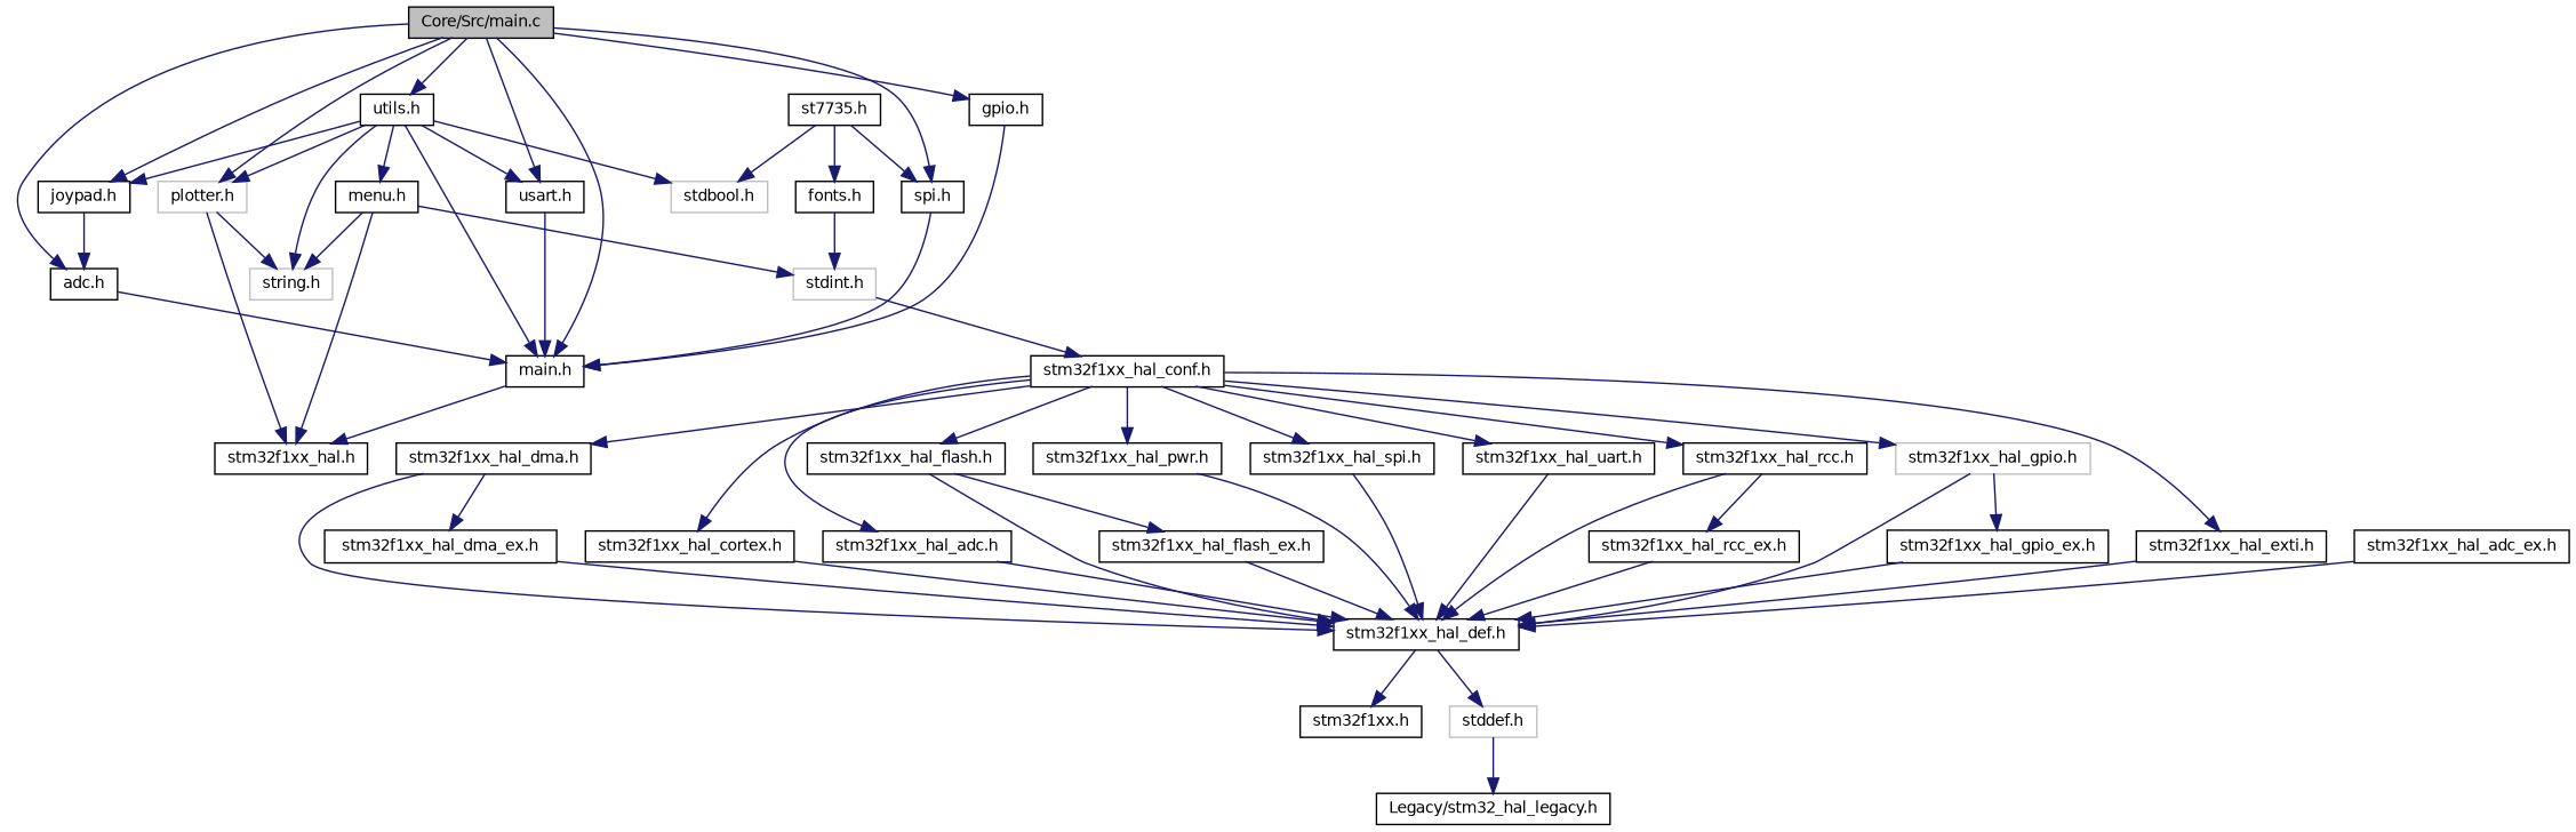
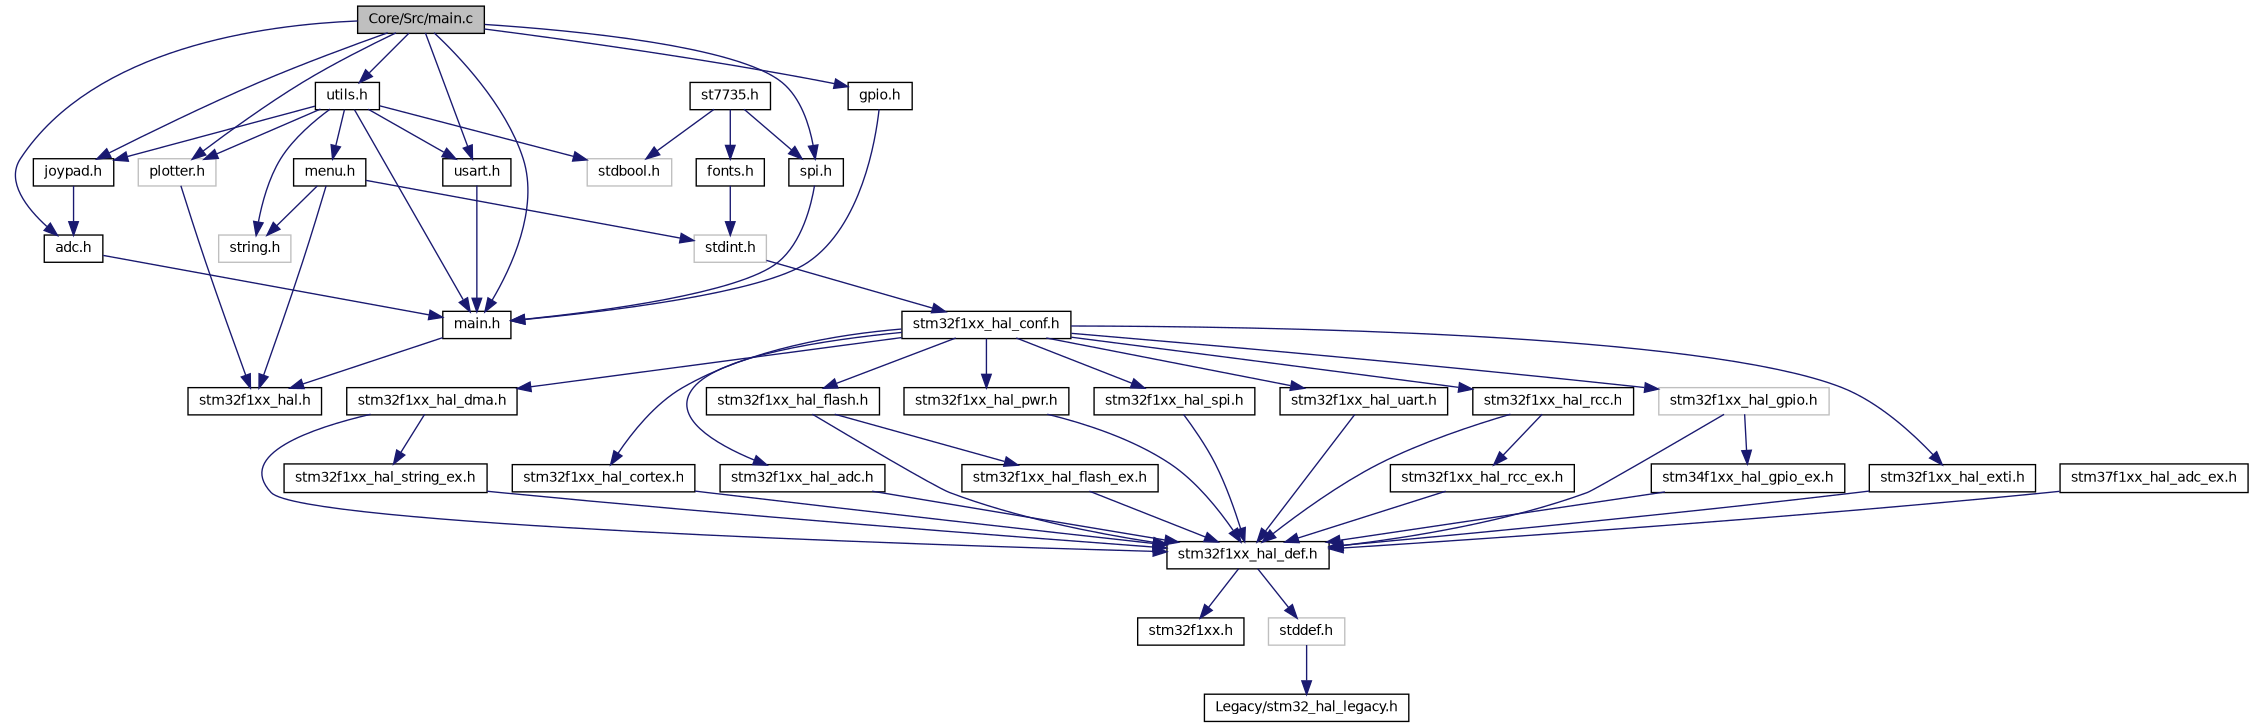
  digraph {
    node [color=black fillcolor=white fontname=Helvetica fontsize=10 shape=record style=filled]
    edge [color=midnightblue fontname=Helvetica fontsize=10 labelfontname=Helvetica labelfontsize=10 style=solid]
    n1 [fillcolor=grey75 fontcolor=black height=0.2 label="Core/Src/main.c" width=0.4]
    n2 [height=0.2 label="main.h" width=0.4]
    n3 [height=0.2 label="adc.h" width=0.4]
    n4 [height=0.2 label="spi.h" width=0.4]
    n5 [height=0.2 label="usart.h" width=0.4]
    n6 [height=0.2 label="gpio.h" width=0.4]
    n7 [height=0.2 label="joypad.h" width=0.4]
    n8 [color=grey75 height=0.2 label="plotter.h" width=0.4]
    n9 [height=0.2 label="utils.h" width=0.4]
    n10 [height=0.2 label="stm32f1xx_hal.h" width=0.4]
    n11 [height=0.2 label="menu.h" width=0.4]
    n12 [color=grey75 height=0.2 label="string.h" width=0.4]
    n13 [color=grey75 height=0.2 label="stdint.h" width=0.4]
    n14 [color=grey75 height=0.2 label="stdbool.h" width=0.4]
    n15 [height=0.2 label="stm32f1xx_hal_conf.h" width=0.4]
    n16 [height=0.2 label="stm32f1xx_hal_rcc.h" width=0.4]
    n17 [color=grey75 height=0.2 label="stm32f1xx_hal_gpio.h" width=0.4]
    n18 [height=0.2 label="stm32f1xx_hal_exti.h" width=0.4]
    n19 [height=0.2 label="stm32f1xx_hal_dma.h" width=0.4]
    n20 [height=0.2 label="stm32f1xx_hal_cortex.h" width=0.4]
    n21 [height=0.2 label="stm32f1xx_hal_adc.h" width=0.4]
    n22 [height=0.2 label="stm32f1xx_hal_flash.h" width=0.4]
    n23 [height=0.2 label="stm32f1xx_hal_pwr.h" width=0.4]
    n24 [height=0.2 label="stm32f1xx_hal_spi.h" width=0.4]
    n25 [height=0.2 label="stm32f1xx_hal_uart.h" width=0.4]
    n26 [height=0.2 label="stm32f1xx_hal_def.h" width=0.4]
    n27 [height=0.2 label="stm32f1xx_hal_rcc_ex.h" width=0.4]
-   n28 [height=0.2 label="stm32f1xx_hal_gpio_ex.h" width=0.4]
-   n29 [height=0.2 label="stm32f1xx_hal_dma_ex.h" width=0.4]
+   n28 [height=0.2 label="stm34f1xx_hal_gpio_ex.h" width=0.4]
+   n29 [height=0.2 label="stm32f1xx_hal_string_ex.h" width=0.4]
    n30 [height=0.2 label="stm32f1xx_hal_flash_ex.h" width=0.4]
    n31 [height=0.2 label="stm32f1xx.h" width=0.4]
    n32 [color=grey75 height=0.2 label="stddef.h" width=0.4]
    n33 [height=0.2 label="Legacy/stm32_hal_legacy.h" width=0.4]
-   n34 [height=0.2 label="stm32f1xx_hal_adc_ex.h" width=0.4]
+   n34 [height=0.2 label="stm37f1xx_hal_adc_ex.h" width=0.4]
    n35 [height=0.2 label="st7735.h" width=0.4]
    n36 [height=0.2 label="fonts.h" width=0.4]
    n1 -> n2
    n1 -> n3
    n1 -> n4
    n1 -> n5
    n1 -> n6
    n1 -> n7
    n1 -> n8
    n1 -> n9
    n2 -> n10
    n3 -> n2
    n4 -> n2
    n5 -> n2
    n6 -> n2
    n7 -> n3
    n8 -> n10
-   n8 -> n12
    n9 -> n2
    n9 -> n5
    n9 -> n7
    n9 -> n8
    n9 -> n11
    n9 -> n12
    n9 -> n14
    n11 -> n10
    n11 -> n12
    n11 -> n13
    n13 -> n15
    n15 -> n16
    n15 -> n17
    n15 -> n18
    n15 -> n19
    n15 -> n20
    n15 -> n21
    n15 -> n22
    n15 -> n23
    n15 -> n24
    n15 -> n25
    n16 -> n26
    n16 -> n27
    n17 -> n26
    n17 -> n28
    n18 -> n26
    n19 -> n26
    n19 -> n29
    n20 -> n26
    n21 -> n26
    n22 -> n26
    n22 -> n30
    n23 -> n26
    n24 -> n26
    n25 -> n26
    n26 -> n31
    n26 -> n32
    n27 -> n26
    n28 -> n26
    n29 -> n26
    n30 -> n26
    n32 -> n33
    n34 -> n26
    n35 -> n4
    n35 -> n14
    n35 -> n36
    n36 -> n13
  }
